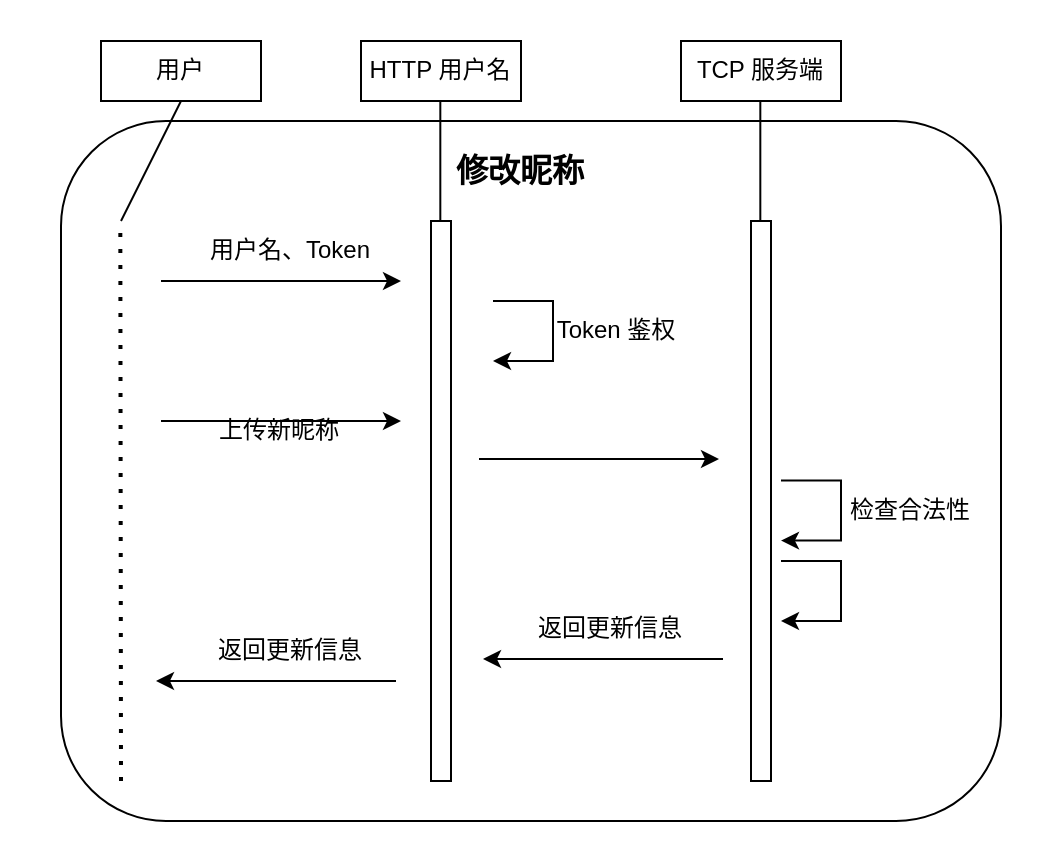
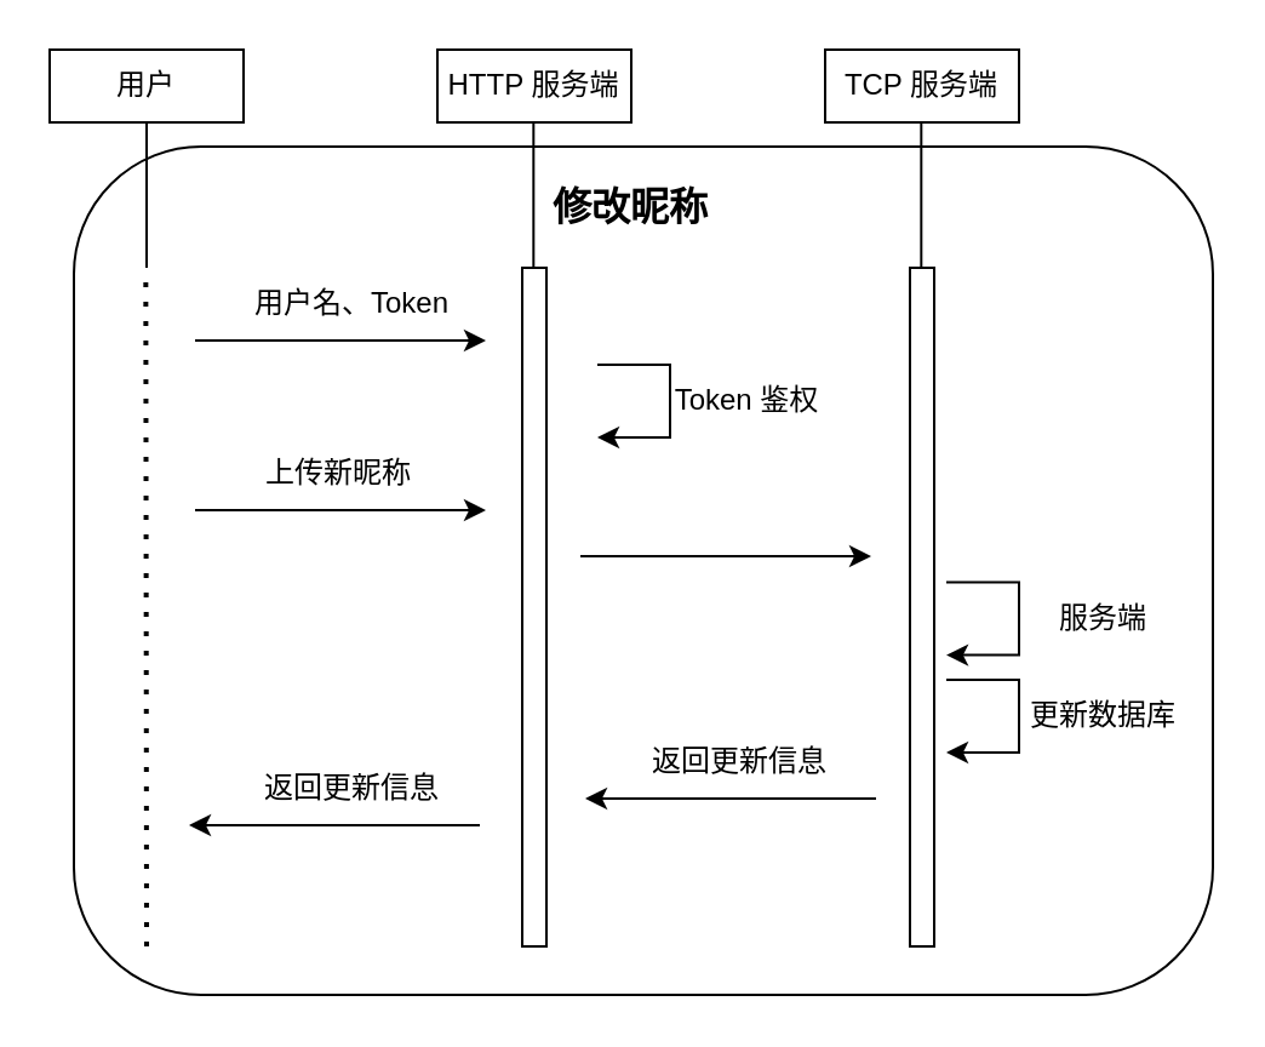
  <mxCell id="0" />
  <mxCell id="1" parent="0" />
  <mxCell id="2" value="" style="rounded=1;whiteSpace=wrap;html=1;" vertex="1" parent="1"><mxGeometry x="30" y="60" width="470" height="350" as="geometry" /></mxCell>
  <mxCell id="3" value="" style="edgeStyle=elbowEdgeStyle;elbow=horizontal;endArrow=classic;html=1;rounded=0;strokeWidth=1;" parent="1" edge="1"><mxGeometry width="50" height="50" relative="1" as="geometry"><mxPoint x="390" y="280" as="sourcePoint" /><mxPoint x="390" y="310" as="targetPoint" /><Array as="points"><mxPoint x="420" y="300" /></Array></mxGeometry></mxCell>
+ <mxCell id="4" value="更新数据库" style="text;html=1;strokeColor=none;fillColor=none;align=center;verticalAlign=middle;whiteSpace=wrap;rounded=0;" parent="1" vertex="1"><mxGeometry x="420" y="280" width="70" height="30" as="geometry" /></mxCell>
  <mxCell id="5" value="" style="endArrow=classic;html=1;rounded=0;strokeWidth=1;" parent="1" edge="1"><mxGeometry width="50" height="50" relative="1" as="geometry"><mxPoint x="239" y="229" as="sourcePoint" /><mxPoint x="359" y="229" as="targetPoint" /></mxGeometry></mxCell>
  <mxCell id="6" value="" style="edgeStyle=elbowEdgeStyle;elbow=horizontal;endArrow=classic;html=1;rounded=0;strokeWidth=1;" parent="1" edge="1"><mxGeometry width="50" height="50" relative="1" as="geometry"><mxPoint x="390" y="239.81" as="sourcePoint" /><mxPoint x="390" y="269.81" as="targetPoint" /><Array as="points"><mxPoint x="420" y="259.81" /></Array></mxGeometry></mxCell>
- <mxCell id="7" value="检查合法性" style="text;html=1;strokeColor=none;fillColor=none;align=center;verticalAlign=middle;whiteSpace=wrap;rounded=0;" parent="1" vertex="1"><mxGeometry x="423" y="239.81" width="64" height="30" as="geometry" /></mxCell>
+ <mxCell id="7" value="服务端" style="text;html=1;strokeColor=none;fillColor=none;align=center;verticalAlign=middle;whiteSpace=wrap;rounded=0;" parent="1" vertex="1"><mxGeometry x="423" y="239.81" width="64" height="30" as="geometry" /></mxCell>
  <mxCell id="8" value="" style="endArrow=classic;html=1;rounded=0;strokeWidth=1;" parent="1" edge="1"><mxGeometry width="50" height="50" relative="1" as="geometry"><mxPoint x="361" y="329" as="sourcePoint" /><mxPoint x="241" y="329" as="targetPoint" /></mxGeometry></mxCell>
  <mxCell id="9" value="返回更新信息" style="text;html=1;strokeColor=none;fillColor=none;align=center;verticalAlign=middle;whiteSpace=wrap;rounded=0;dashed=1;" parent="1" vertex="1"><mxGeometry x="265" y="299" width="80" height="30" as="geometry" /></mxCell>
  <mxCell id="10" value="" style="endArrow=classic;html=1;rounded=0;strokeWidth=1;" parent="1" edge="1"><mxGeometry width="50" height="50" relative="1" as="geometry"><mxPoint x="197.5" y="340" as="sourcePoint" /><mxPoint x="77.5" y="340" as="targetPoint" /></mxGeometry></mxCell>
  <mxCell id="11" value="返回更新信息" style="text;html=1;strokeColor=none;fillColor=none;align=center;verticalAlign=middle;whiteSpace=wrap;rounded=0;dashed=1;" parent="1" vertex="1"><mxGeometry x="105" y="310" width="80" height="30" as="geometry" /></mxCell>
  <mxCell id="12" value="" style="endArrow=classic;html=1;rounded=0;strokeWidth=1;" parent="1" edge="1"><mxGeometry width="50" height="50" relative="1" as="geometry"><mxPoint x="80" y="140" as="sourcePoint" /><mxPoint x="200" y="140" as="targetPoint" /></mxGeometry></mxCell>
  <mxCell id="13" value="用户名、Token" style="text;html=1;strokeColor=none;fillColor=none;align=center;verticalAlign=middle;whiteSpace=wrap;rounded=0;" parent="1" vertex="1"><mxGeometry x="100" y="110" width="90" height="30" as="geometry" /></mxCell>
  <mxCell id="14" value="" style="edgeStyle=elbowEdgeStyle;elbow=horizontal;endArrow=classic;html=1;rounded=0;strokeWidth=1;" parent="1" edge="1"><mxGeometry width="50" height="50" relative="1" as="geometry"><mxPoint x="246" y="150" as="sourcePoint" /><mxPoint x="246" y="180" as="targetPoint" /><Array as="points"><mxPoint x="276" y="170" /></Array></mxGeometry></mxCell>
  <mxCell id="15" value="Token 鉴权" style="text;html=1;strokeColor=none;fillColor=none;align=center;verticalAlign=middle;whiteSpace=wrap;rounded=0;" parent="1" vertex="1"><mxGeometry x="276" y="150" width="64" height="30" as="geometry" /></mxCell>
  <mxCell id="16" value="" style="rounded=0;whiteSpace=wrap;html=1;" parent="1" vertex="1"><mxGeometry x="215" y="110" width="10" height="280" as="geometry" /></mxCell>
  <mxCell id="17" value="" style="rounded=0;whiteSpace=wrap;html=1;" parent="1" vertex="1"><mxGeometry x="375" y="110" width="10" height="280" as="geometry" /></mxCell>
  <mxCell id="18" value="" style="endArrow=none;dashed=1;html=1;dashPattern=1 3;strokeWidth=2;rounded=0;" parent="1" edge="1"><mxGeometry width="50" height="50" relative="1" as="geometry"><mxPoint x="60" y="390" as="sourcePoint" /><mxPoint x="59.66" y="110" as="targetPoint" /></mxGeometry></mxCell>
  <mxCell id="19" value="&lt;font style=&quot;font-size: 16px;&quot;&gt;&lt;b&gt;修改昵称&lt;/b&gt;&lt;/font&gt;" style="text;html=1;strokeColor=none;fillColor=none;align=center;verticalAlign=middle;whiteSpace=wrap;rounded=0;" parent="1" vertex="1"><mxGeometry x="135" y="70" width="250" height="30" as="geometry" /></mxCell>
- <mxCell id="20" value="用户" style="rounded=0;whiteSpace=wrap;html=1;" parent="1" vertex="1"><mxGeometry x="50" y="20" width="80" height="30" as="geometry" /></mxCell>
- <mxCell id="21" value="HTTP 用户名" style="rounded=0;whiteSpace=wrap;html=1;" parent="1" vertex="1"><mxGeometry x="180" y="20" width="80" height="30" as="geometry" /></mxCell>
+ <mxCell id="20" value="用户" style="rounded=0;whiteSpace=wrap;html=1;" parent="1" vertex="1"><mxGeometry x="20" y="20" width="80" height="30" as="geometry" /></mxCell>
+ <mxCell id="21" value="HTTP 服务端" style="rounded=0;whiteSpace=wrap;html=1;" parent="1" vertex="1"><mxGeometry x="180" y="20" width="80" height="30" as="geometry" /></mxCell>
  <mxCell id="22" value="TCP 服务端" style="rounded=0;whiteSpace=wrap;html=1;" parent="1" vertex="1"><mxGeometry x="340" y="20" width="80" height="30" as="geometry" /></mxCell>
  <mxCell id="23" value="" style="endArrow=none;html=1;rounded=0;fontSize=12;entryX=0.5;entryY=1;entryDx=0;entryDy=0;" parent="1" target="20" edge="1"><mxGeometry width="50" height="50" relative="1" as="geometry"><mxPoint x="60" y="110" as="sourcePoint" /><mxPoint x="300" y="150" as="targetPoint" /></mxGeometry></mxCell>
  <mxCell id="24" value="" style="endArrow=none;html=1;rounded=0;fontSize=12;entryX=0.5;entryY=1;entryDx=0;entryDy=0;" parent="1" edge="1"><mxGeometry width="50" height="50" relative="1" as="geometry"><mxPoint x="219.66" y="110" as="sourcePoint" /><mxPoint x="219.66" y="50" as="targetPoint" /></mxGeometry></mxCell>
  <mxCell id="25" value="" style="endArrow=none;html=1;rounded=0;fontSize=12;entryX=0.5;entryY=1;entryDx=0;entryDy=0;" parent="1" edge="1"><mxGeometry width="50" height="50" relative="1" as="geometry"><mxPoint x="379.66" y="110" as="sourcePoint" /><mxPoint x="379.66" y="50" as="targetPoint" /></mxGeometry></mxCell>
  <mxCell id="26" value="" style="endArrow=classic;html=1;rounded=0;" parent="1" edge="1"><mxGeometry width="50" height="50" relative="1" as="geometry"><mxPoint x="80" y="210" as="sourcePoint" /><mxPoint x="200" y="210" as="targetPoint" /></mxGeometry></mxCell>
- <mxCell id="27" value="上传新昵称" style="text;html=1;strokeColor=none;fillColor=none;align=center;verticalAlign=middle;whiteSpace=wrap;rounded=0;dashed=1;" parent="1" vertex="1"><mxGeometry x="107.5" y="200" width="62.5" height="30" as="geometry" /></mxCell>
+ <mxCell id="27" value="上传新昵称" style="text;html=1;strokeColor=none;fillColor=none;align=center;verticalAlign=middle;whiteSpace=wrap;rounded=0;dashed=1;" parent="1" vertex="1"><mxGeometry x="107.5" y="180" width="62.5" height="30" as="geometry" /></mxCell>
